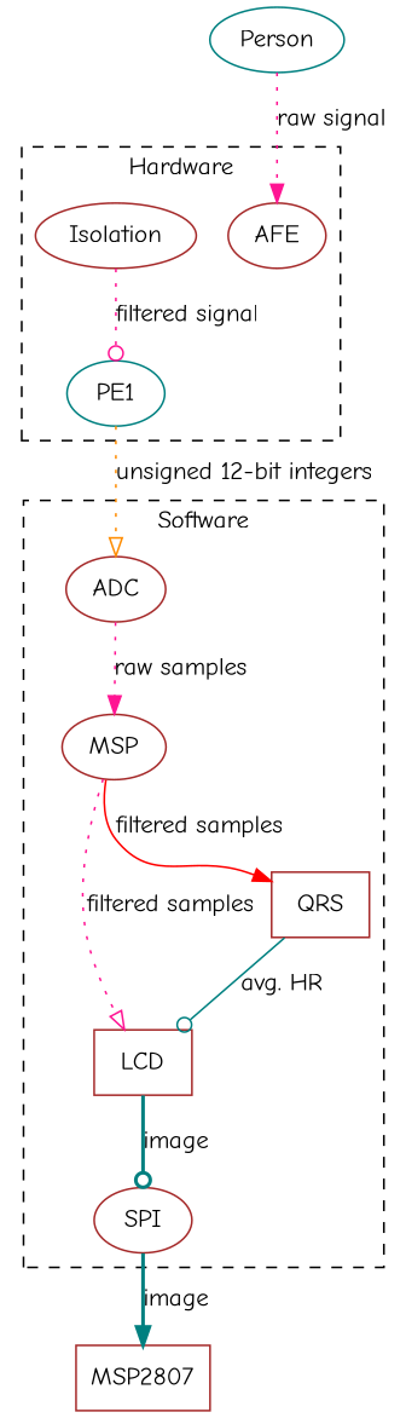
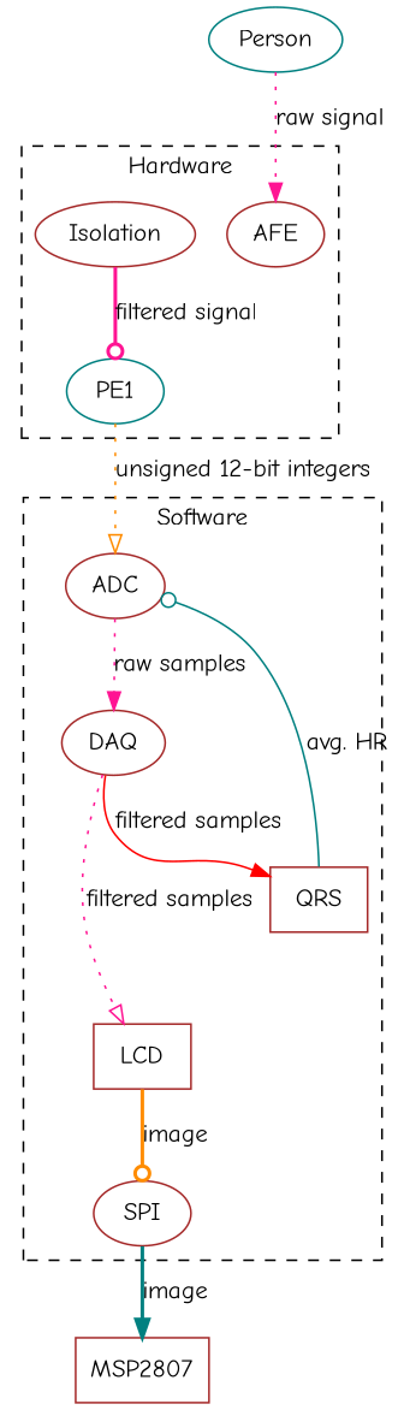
  digraph {
    fontname="Comic Neue"
    rankdir=TD
    node [color=brown fontname="Comic Neue" shape=ellipse]
    edge [arrowhead=normal color=deeppink fontname="Comic Neue" style=dotted]
    AFE
    Isolation
    n3 [color=teal label=PE1]
    ADC
-   DAQ [label=MSP]
+   DAQ
    LCD [shape=box]
    QRS [shape=box]
    SPI
    MSP2807 [shape=box]
    Person [color=teal]
    subgraph cluster_1 {
      label=Hardware
      style=dashed
      AFE
      Isolation
      n3
    }
    subgraph cluster_2 {
      label=Software
      style=dashed
      ADC
      DAQ
      LCD
      QRS
      SPI
    }
-   Isolation -> n3 [arrowhead=odot label="filtered signal"]
+   Isolation -> n3 [arrowhead=odot label="filtered signal" style=bold]
    n3 -> ADC [arrowhead=onormal color=darkorange label="unsigned 12-bit integers"]
    ADC -> DAQ [label="raw samples"]
    DAQ -> LCD [arrowhead=onormal label="filtered samples"]
    DAQ -> QRS [color=red label="filtered samples" style=solid]
-   LCD -> SPI [arrowhead=odot color=teal label=image style=bold]
-   QRS -> LCD [arrowhead=odot color=teal label="avg. HR" style=solid]
+   LCD -> SPI [arrowhead=odot color=darkorange label=image style=bold]
+   QRS -> ADC [arrowhead=odot color=teal label="avg. HR" style=solid]
    SPI -> MSP2807 [color=teal label=image style=bold]
    Person -> AFE [label="raw signal"]
  }
